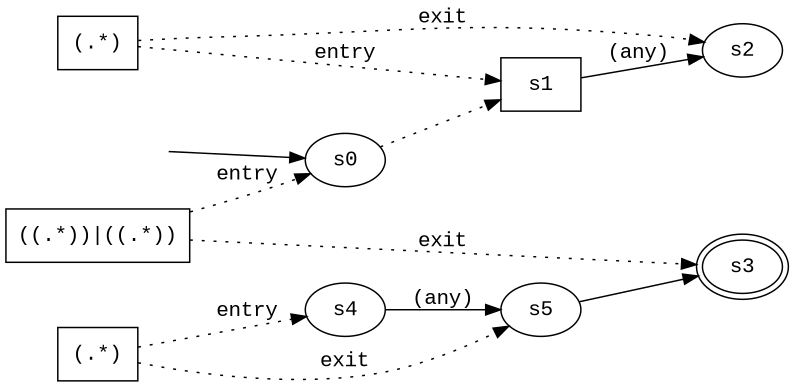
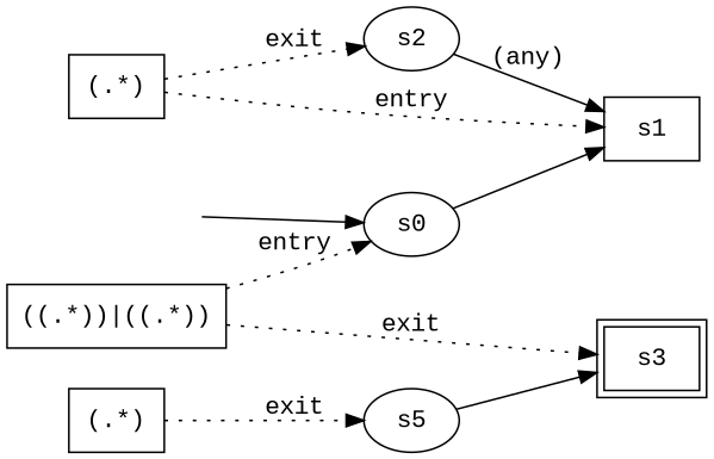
  digraph {
    fontname="Liberation Mono"
    rankdir=LR
    node [fontname="Liberation Mono"]
    edge [fontname="Liberation Mono" style=dotted]
    n1 [label="(.*)" shape=box]
    n2 [label="(.*)" shape=box]
    n3 [label="((.*))|((.*))" shape=box]
    s1 [shape=box]
    s2
-   s4
    s5
    s0
-   s3 [peripheries=2]
+   s3 [peripheries=2 shape=box]
    _start_ [style=invis]
    subgraph sub_1 {
      rank=same
      n1
      n2
      n3
    }
    n1 -> s1 [label=entry]
    n1 -> s2 [label=exit]
-   n2 -> s4 [label=entry]
    n2 -> s5 [label=exit]
    n3 -> s0 [label=entry]
    n3 -> s3 [label=exit]
-   s1 -> s2 [label="(any)" style=""]
-   s4 -> s5 [label="(any)" style=""]
+   s2 -> s1 [label="(any)" style=""]
    s5 -> s3 [style=""]
-   s0 -> s1
+   s0 -> s1 [style=""]
    _start_ -> s0 [style=""]
  }
